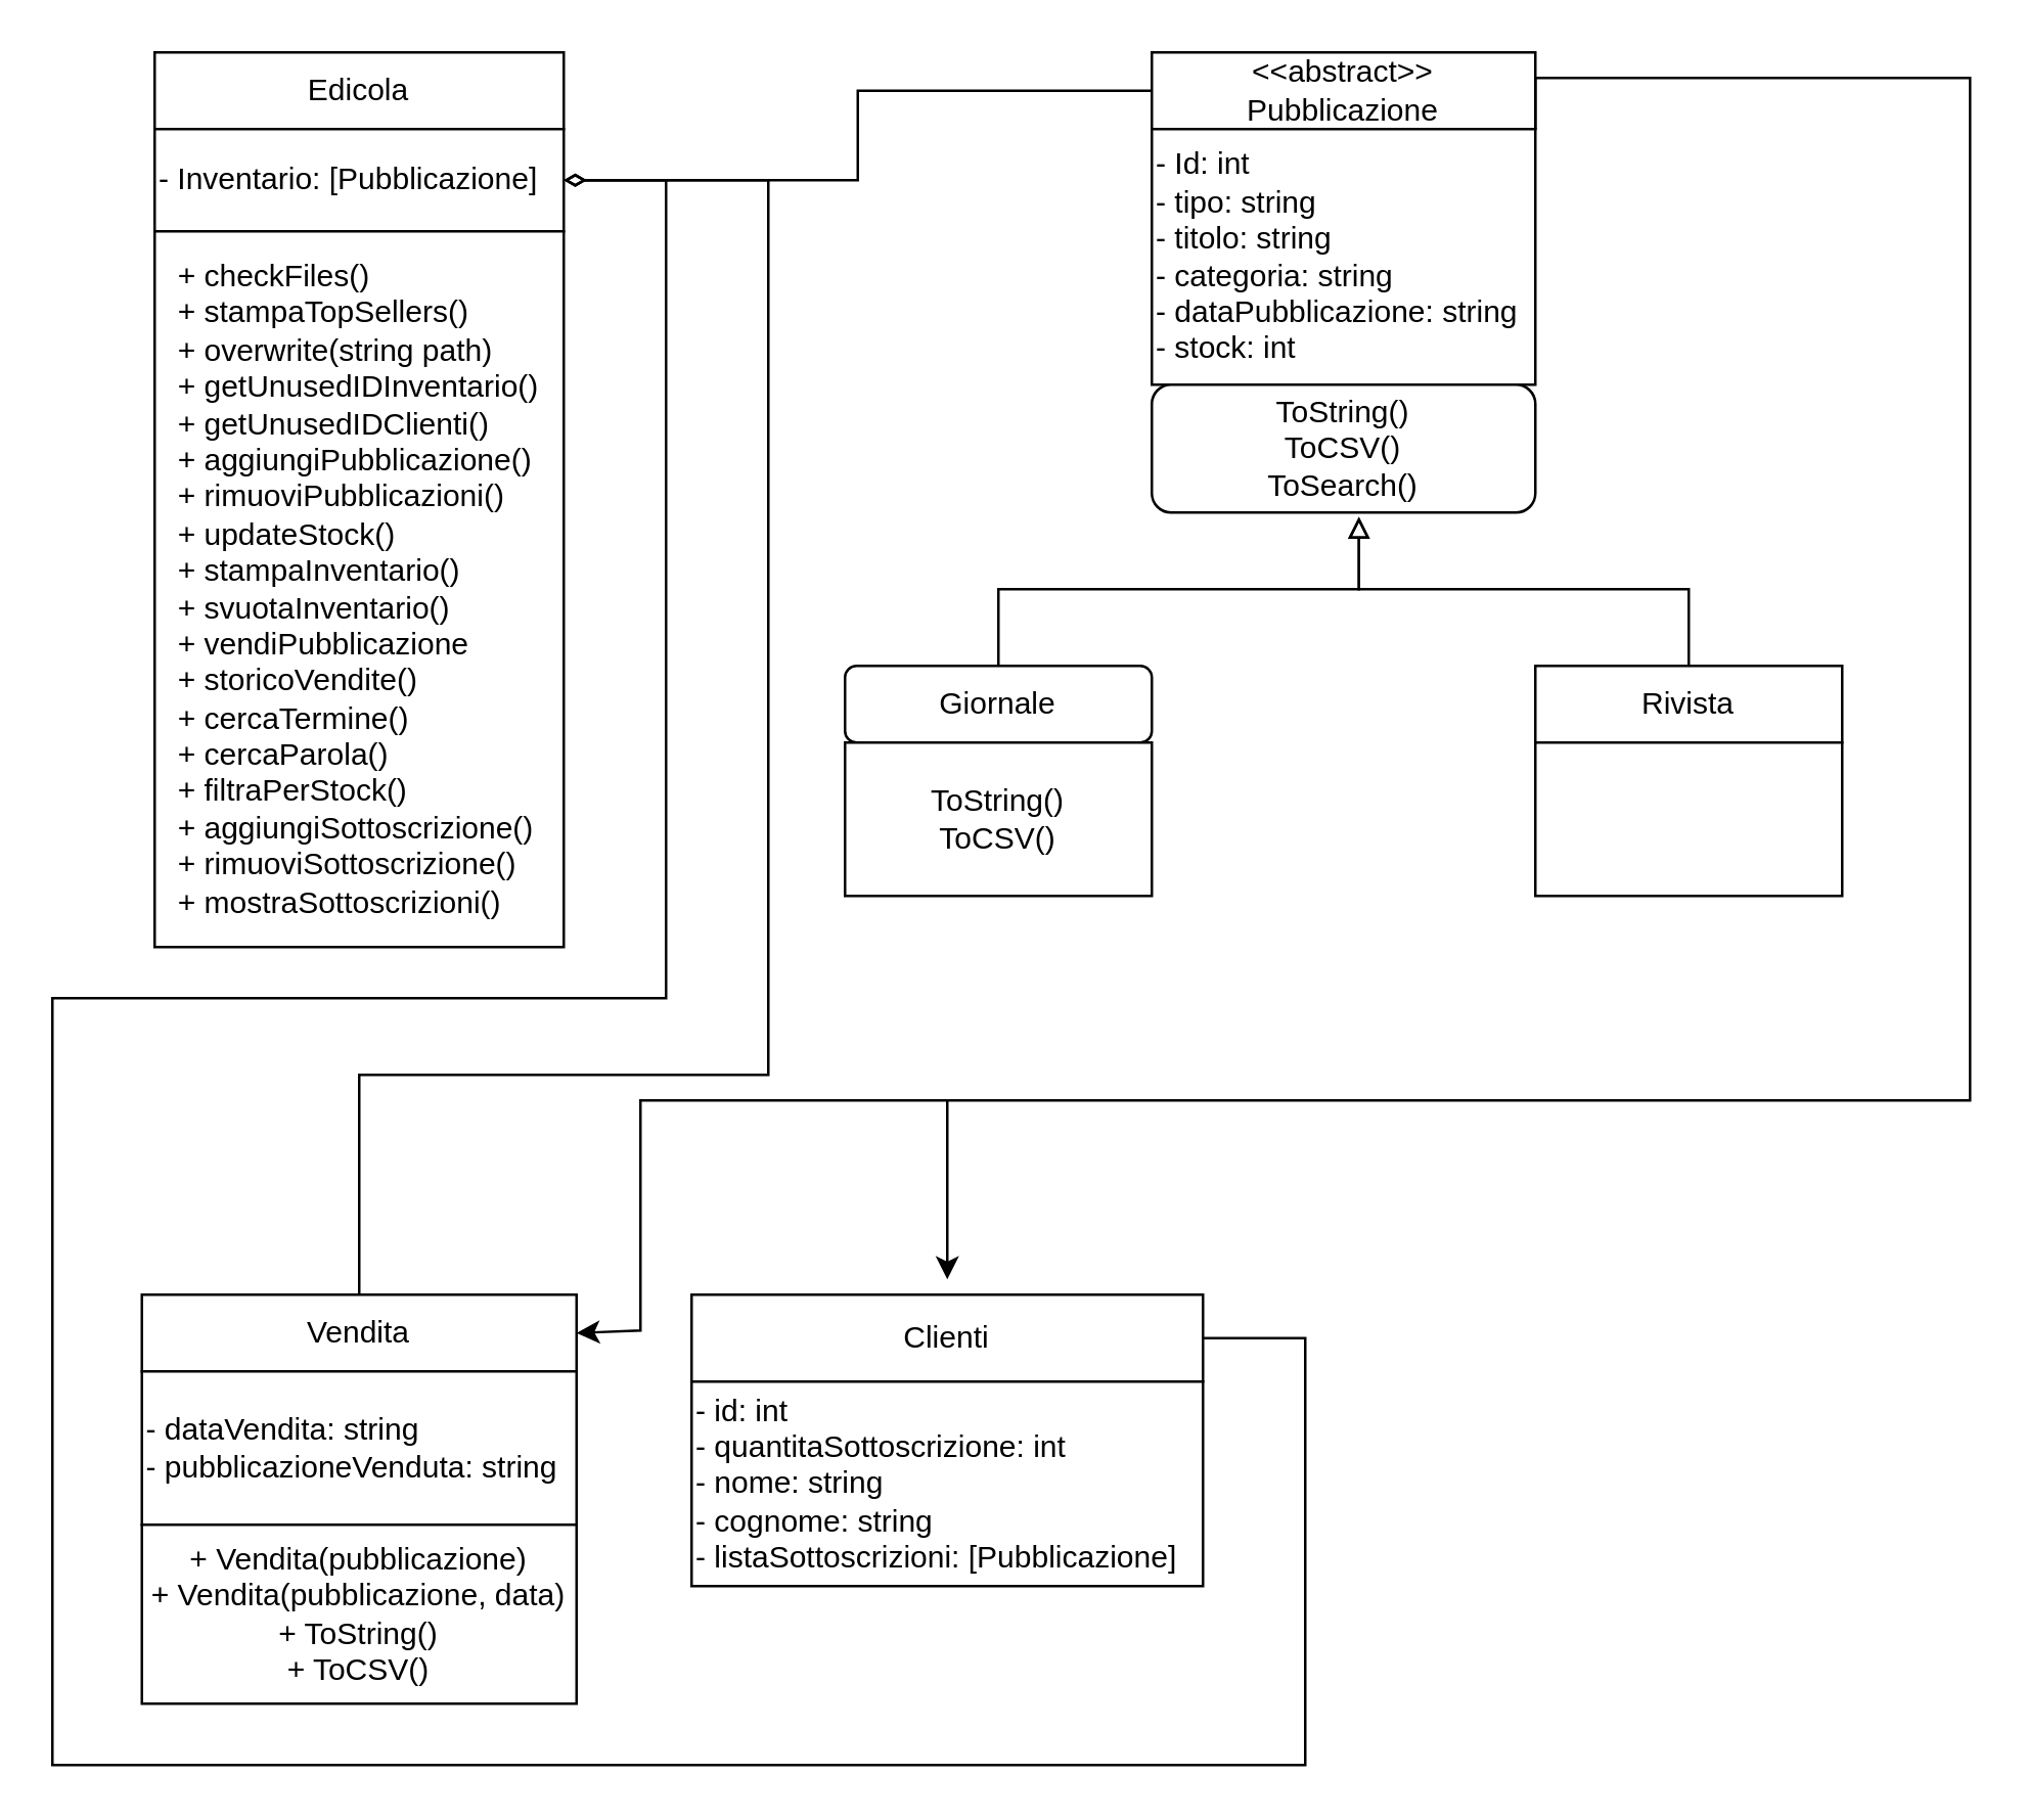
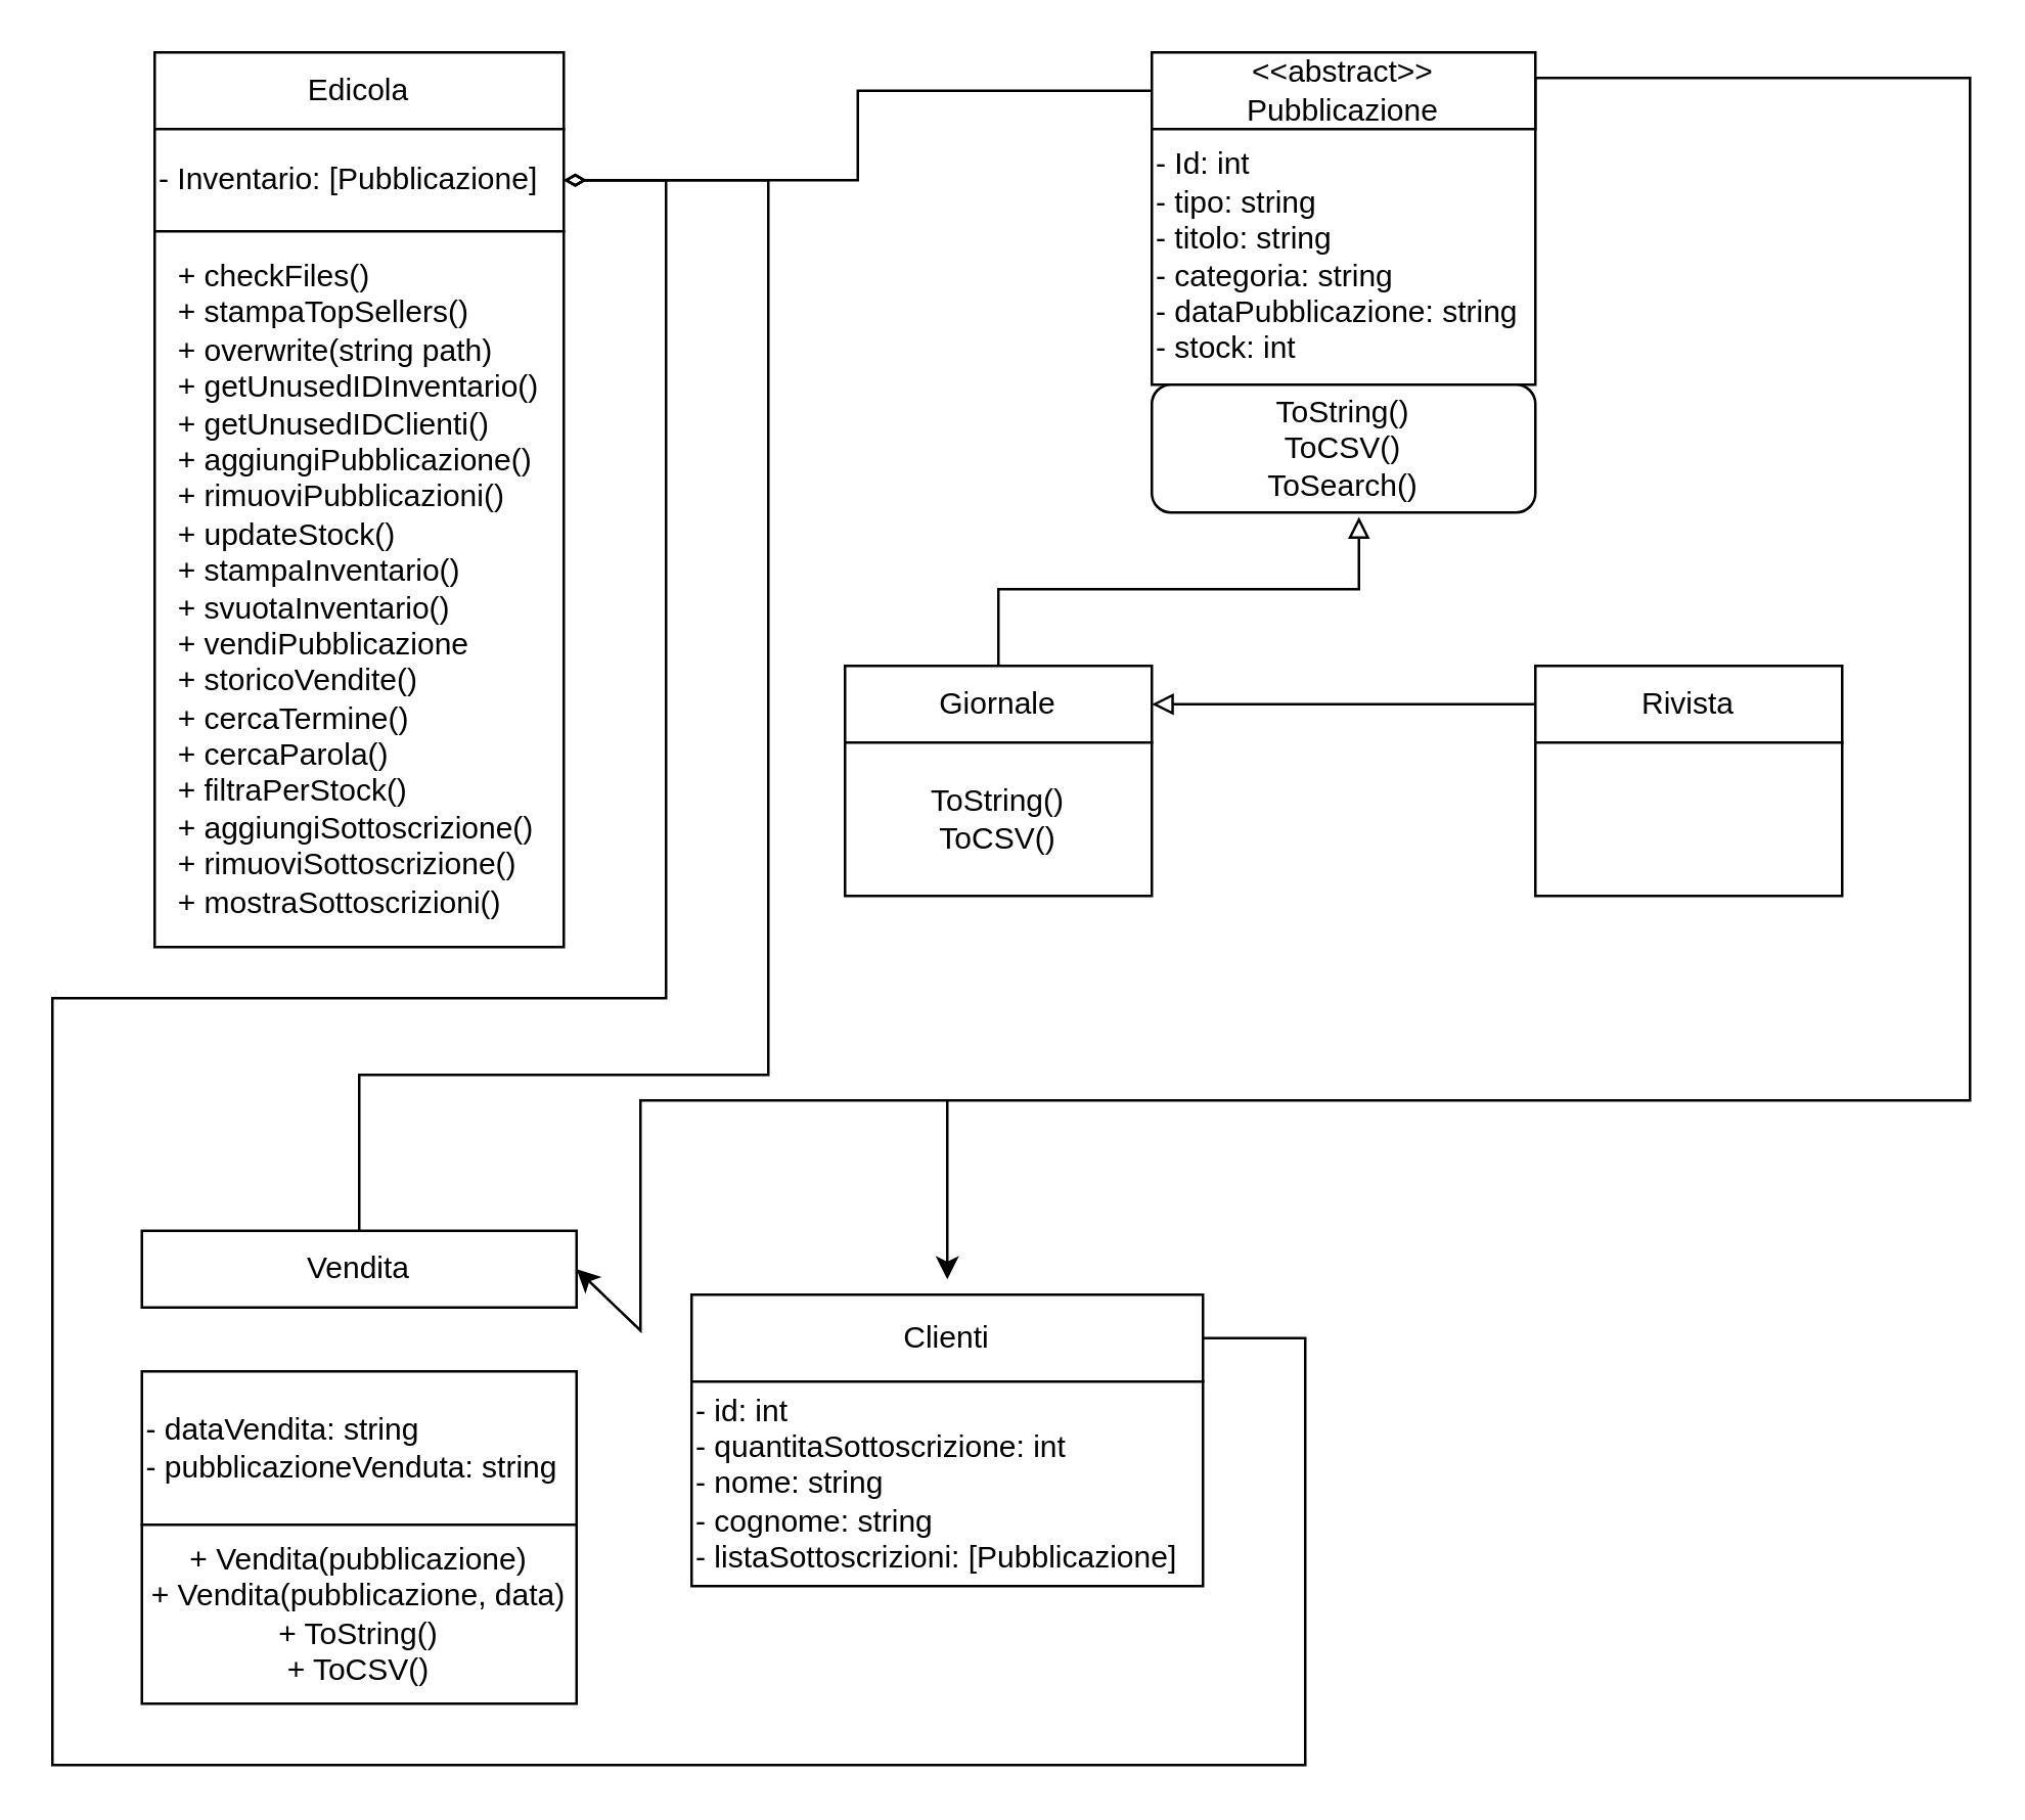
  <mxCell id="0" />
  <mxCell id="1" parent="0" />
  <mxCell id="2" style="edgeStyle=orthogonalEdgeStyle;rounded=0;orthogonalLoop=1;jettySize=auto;html=1;entryX=1;entryY=0.5;entryDx=0;entryDy=0;endArrow=diamondThin;endFill=0;" parent="1" source="3" target="14" edge="1"><mxGeometry relative="1" as="geometry" /></mxCell>
  <mxCell id="3" value="&amp;lt;&amp;lt;abstract&amp;gt;&amp;gt;&lt;br&gt;Pubblicazione" style="rounded=0;whiteSpace=wrap;html=1;" parent="1" vertex="1"><mxGeometry x="450" y="20" width="150" height="30" as="geometry" /></mxCell>
  <mxCell id="4" style="edgeStyle=orthogonalEdgeStyle;rounded=0;orthogonalLoop=1;jettySize=auto;html=1;" edge="1" parent="1" source="5"><mxGeometry relative="1" as="geometry"><mxPoint x="370" y="500" as="targetPoint" /><Array as="points"><mxPoint x="600" y="30" /><mxPoint x="770" y="30" /><mxPoint x="770" y="430" /><mxPoint x="370" y="430" /></Array></mxGeometry></mxCell>
  <mxCell id="5" value="- Id: int&lt;br&gt;- tipo: string&lt;br&gt;- titolo: string&lt;br&gt;- categoria: string&lt;div style=&quot;&quot;&gt;- dataPubblicazione: string&lt;/div&gt;&lt;div style=&quot;&quot;&gt;- stock: int&lt;/div&gt;" style="rounded=0;whiteSpace=wrap;html=1;align=left;" parent="1" vertex="1"><mxGeometry x="450" y="50" width="150" height="100" as="geometry" /></mxCell>
  <mxCell id="6" value="ToString()&lt;br&gt;ToCSV()&lt;br&gt;ToSearch()" style="whiteSpace=wrap;html=1;rounded=1;" parent="1" vertex="1"><mxGeometry x="450" y="150" width="150" height="50" as="geometry" /></mxCell>
- <mxCell id="7" value="Giornale" style="whiteSpace=wrap;html=1;rounded=1;" parent="1" vertex="1"><mxGeometry x="330" y="260" width="120" height="30" as="geometry" /></mxCell>
+ <mxCell id="7" value="Giornale" style="rounded=0;whiteSpace=wrap;html=1;" parent="1" vertex="1"><mxGeometry x="330" y="260" width="120" height="30" as="geometry" /></mxCell>
  <mxCell id="8" value="Rivista" style="rounded=0;whiteSpace=wrap;html=1;" parent="1" vertex="1"><mxGeometry x="600" y="260" width="120" height="30" as="geometry" /></mxCell>
  <mxCell id="9" value="ToString()&lt;br&gt;ToCSV()" style="rounded=0;whiteSpace=wrap;html=1;" parent="1" vertex="1"><mxGeometry x="330" y="290" width="120" height="60" as="geometry" /></mxCell>
  <mxCell id="10" value="" style="rounded=0;whiteSpace=wrap;html=1;" parent="1" vertex="1"><mxGeometry x="600" y="290" width="120" height="60" as="geometry" /></mxCell>
  <mxCell id="11" style="edgeStyle=orthogonalEdgeStyle;rounded=0;orthogonalLoop=1;jettySize=auto;html=1;entryX=0.54;entryY=1.034;entryDx=0;entryDy=0;entryPerimeter=0;endArrow=block;endFill=0;" parent="1" source="7" target="6" edge="1"><mxGeometry relative="1" as="geometry" /></mxCell>
- <mxCell id="12" style="edgeStyle=orthogonalEdgeStyle;rounded=0;orthogonalLoop=1;jettySize=auto;html=1;entryX=0.54;entryY=1.034;entryDx=0;entryDy=0;entryPerimeter=0;endArrow=block;endFill=0;" parent="1" source="8" target="6" edge="1"><mxGeometry relative="1" as="geometry" /></mxCell>
+ <mxCell id="12" style="edgeStyle=orthogonalEdgeStyle;rounded=0;orthogonalLoop=1;jettySize=auto;html=1;endArrow=block;endFill=0;" parent="1" source="8" target="7" edge="1"><mxGeometry relative="1" as="geometry" /></mxCell>
  <mxCell id="13" value="Edicola" style="rounded=0;whiteSpace=wrap;html=1;" parent="1" vertex="1"><mxGeometry x="60" y="20" width="160" height="30" as="geometry" /></mxCell>
  <mxCell id="14" value="- Inventario: [Pubblicazione]" style="rounded=0;whiteSpace=wrap;html=1;align=left;" parent="1" vertex="1"><mxGeometry x="60" y="50" width="160" height="40" as="geometry" /></mxCell>
  <mxCell id="15" value="&lt;div style=&quot;text-align: left;&quot;&gt;&lt;span style=&quot;background-color: initial;&quot;&gt;+ checkFiles()&lt;/span&gt;&lt;/div&gt;&lt;div style=&quot;text-align: left;&quot;&gt;&lt;span style=&quot;background-color: initial;&quot;&gt;+ stampaTopSellers()&lt;/span&gt;&lt;/div&gt;&lt;div style=&quot;text-align: left;&quot;&gt;&lt;span style=&quot;background-color: initial;&quot;&gt;+ overwrite(string path)&lt;/span&gt;&lt;/div&gt;&lt;div style=&quot;text-align: left;&quot;&gt;&lt;span style=&quot;background-color: initial;&quot;&gt;+ getUnusedIDInventario()&lt;/span&gt;&lt;/div&gt;&lt;div style=&quot;text-align: left;&quot;&gt;&lt;span style=&quot;background-color: initial;&quot;&gt;+ getUnusedIDClienti()&lt;/span&gt;&lt;/div&gt;&lt;div style=&quot;text-align: left;&quot;&gt;+ aggiungiPubblicazione()&lt;/div&gt;&lt;div style=&quot;text-align: left;&quot;&gt;+ rimuoviPubblicazioni()&lt;/div&gt;&lt;div style=&quot;text-align: left;&quot;&gt;+ updateStock()&lt;/div&gt;&lt;div style=&quot;text-align: left;&quot;&gt;+ stampaInventario()&lt;/div&gt;&lt;div style=&quot;text-align: left;&quot;&gt;+ svuotaInventario()&lt;/div&gt;&lt;div style=&quot;text-align: left;&quot;&gt;+ vendiPubblicazione&lt;/div&gt;&lt;div style=&quot;text-align: left;&quot;&gt;+ storicoVendite()&lt;/div&gt;&lt;div style=&quot;text-align: left;&quot;&gt;+ cercaTermine()&lt;/div&gt;&lt;div style=&quot;text-align: left;&quot;&gt;+ cercaParola()&lt;/div&gt;&lt;div style=&quot;text-align: left;&quot;&gt;+ filtraPerStock()&lt;/div&gt;&lt;div style=&quot;text-align: left;&quot;&gt;+ aggiungiSottoscrizione()&lt;/div&gt;&lt;div style=&quot;text-align: left;&quot;&gt;+ rimuoviSottoscrizione()&lt;/div&gt;&lt;div style=&quot;text-align: left;&quot;&gt;+ mostraSottoscrizioni()&lt;/div&gt;" style="rounded=0;whiteSpace=wrap;html=1;" parent="1" vertex="1"><mxGeometry x="60" y="90" width="160" height="280" as="geometry" /></mxCell>
  <mxCell id="16" style="edgeStyle=orthogonalEdgeStyle;rounded=0;orthogonalLoop=1;jettySize=auto;html=1;entryX=1;entryY=0.5;entryDx=0;entryDy=0;endArrow=diamondThin;endFill=0;" edge="1" parent="1" source="17" target="14"><mxGeometry relative="1" as="geometry"><Array as="points"><mxPoint x="140" y="420" /><mxPoint x="300" y="420" /><mxPoint x="300" y="70" /></Array></mxGeometry></mxCell>
- <mxCell id="17" value="Vendita" style="rounded=0;whiteSpace=wrap;html=1;" vertex="1" parent="1"><mxGeometry x="55" y="506" width="170" height="30" as="geometry" /></mxCell>
+ <mxCell id="17" value="Vendita" style="rounded=0;whiteSpace=wrap;html=1;" vertex="1" parent="1"><mxGeometry x="55" y="481" width="170" height="30" as="geometry" /></mxCell>
  <mxCell id="18" value="- dataVendita: string&lt;br&gt;- pubblicazioneVenduta: string" style="rounded=0;whiteSpace=wrap;html=1;align=left;" vertex="1" parent="1"><mxGeometry x="55" y="536" width="170" height="60" as="geometry" /></mxCell>
  <mxCell id="19" value="+ Vendita(pubblicazione)&lt;br&gt;+ Vendita(pubblicazione, data)&lt;br&gt;+ ToString()&lt;br&gt;+ ToCSV()" style="rounded=0;whiteSpace=wrap;html=1;" vertex="1" parent="1"><mxGeometry x="55" y="596" width="170" height="70" as="geometry" /></mxCell>
  <mxCell id="20" style="edgeStyle=orthogonalEdgeStyle;rounded=0;orthogonalLoop=1;jettySize=auto;html=1;entryX=1;entryY=0.5;entryDx=0;entryDy=0;exitX=1;exitY=0.5;exitDx=0;exitDy=0;endArrow=diamondThin;endFill=0;" edge="1" parent="1" source="21" target="14"><mxGeometry relative="1" as="geometry"><Array as="points"><mxPoint x="510" y="523" /><mxPoint x="510" y="690" /><mxPoint x="20" y="690" /><mxPoint x="20" y="390" /><mxPoint x="260" y="390" /><mxPoint x="260" y="70" /></Array></mxGeometry></mxCell>
  <mxCell id="21" value="Clienti" style="rounded=0;whiteSpace=wrap;html=1;" vertex="1" parent="1"><mxGeometry x="270" y="506" width="200" height="34" as="geometry" /></mxCell>
  <mxCell id="22" value="- id: int&lt;br&gt;- quantitaSottoscrizione: int&lt;br&gt;- nome: string&lt;br&gt;- cognome: string&lt;br&gt;- listaSottoscrizioni: [Pubblicazione]" style="rounded=0;whiteSpace=wrap;html=1;align=left;" vertex="1" parent="1"><mxGeometry x="270" y="540" width="200" height="80" as="geometry" /></mxCell>
  <mxCell id="23" value="" style="endArrow=classic;html=1;rounded=0;entryX=1;entryY=0.5;entryDx=0;entryDy=0;" edge="1" parent="1" target="17"><mxGeometry width="50" height="50" relative="1" as="geometry"><mxPoint x="370" y="430" as="sourcePoint" /><mxPoint x="240" y="430" as="targetPoint" /><Array as="points"><mxPoint x="250" y="430" /><mxPoint x="250" y="520" /></Array></mxGeometry></mxCell>
